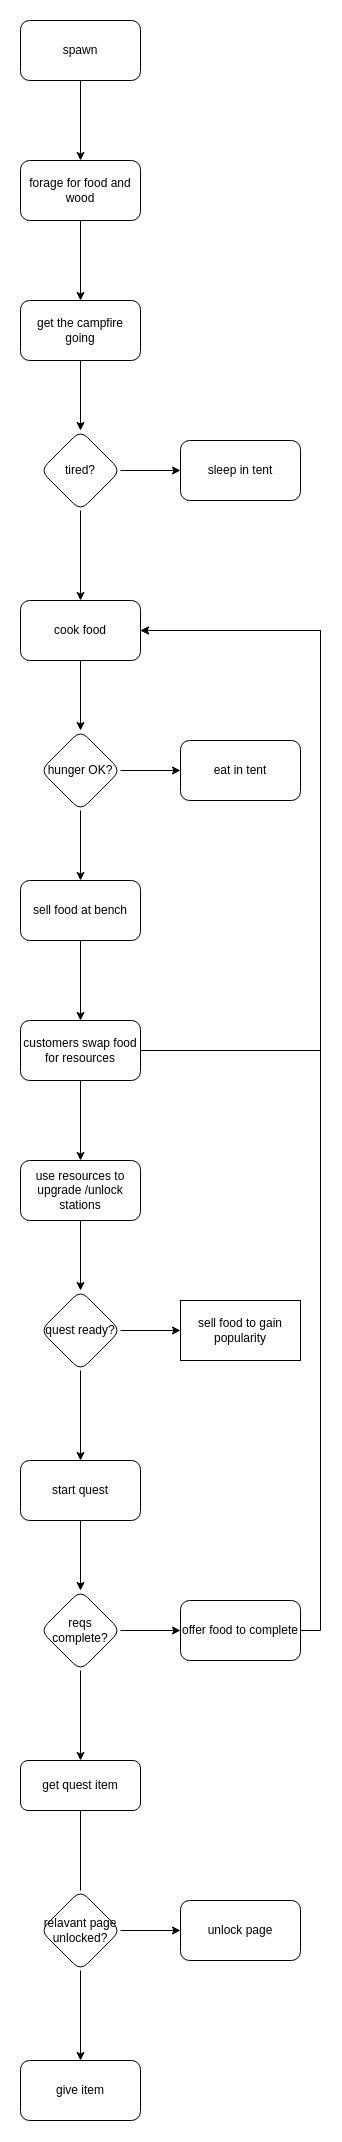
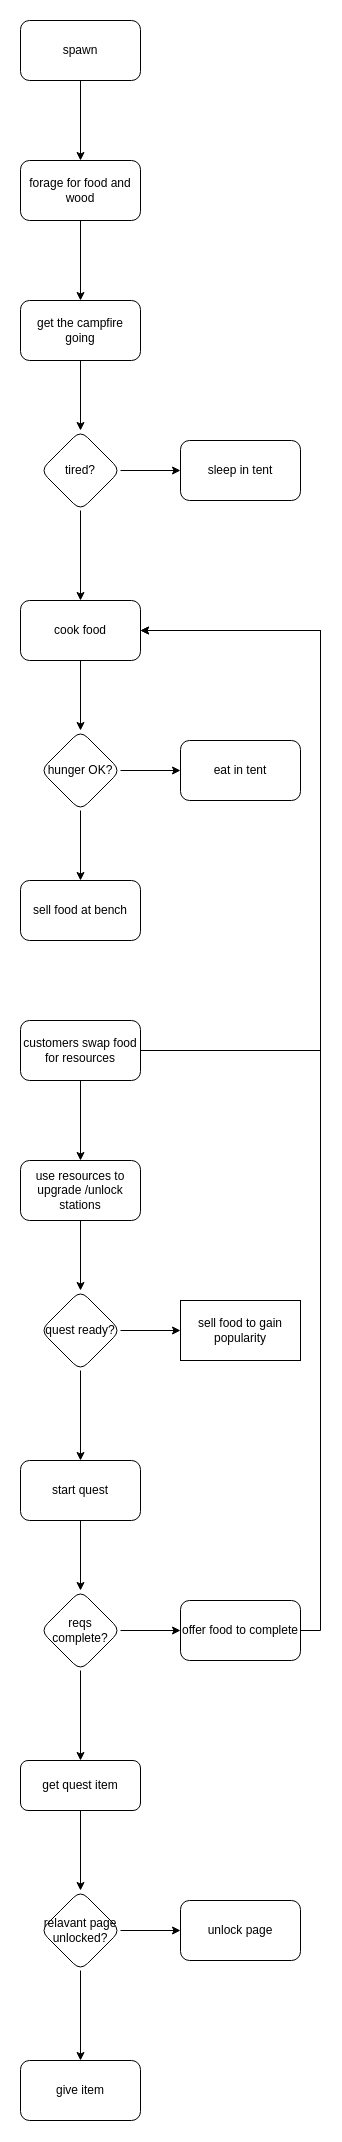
  <mxCell id="0" />
  <mxCell id="1" parent="0" />
  <mxCell id="2" value="" style="edgeStyle=orthogonalEdgeStyle;rounded=0;orthogonalLoop=1;jettySize=auto;html=1;" edge="1" parent="1" source="3" target="5"><mxGeometry relative="1" as="geometry" /></mxCell>
  <mxCell id="3" value="spawn" style="rounded=1;whiteSpace=wrap;html=1;" vertex="1" parent="1"><mxGeometry x="20" y="20" width="120" height="60" as="geometry" /></mxCell>
  <mxCell id="4" value="" style="edgeStyle=orthogonalEdgeStyle;rounded=0;orthogonalLoop=1;jettySize=auto;html=1;" edge="1" parent="1" source="5" target="7"><mxGeometry relative="1" as="geometry" /></mxCell>
  <mxCell id="5" value="forage for food and wood" style="whiteSpace=wrap;html=1;rounded=1;" vertex="1" parent="1"><mxGeometry x="20" y="160" width="120" height="60" as="geometry" /></mxCell>
  <mxCell id="6" value="" style="edgeStyle=orthogonalEdgeStyle;rounded=0;orthogonalLoop=1;jettySize=auto;html=1;" edge="1" parent="1" source="7" target="10"><mxGeometry relative="1" as="geometry" /></mxCell>
  <mxCell id="7" value="get the campfire going" style="whiteSpace=wrap;html=1;rounded=1;" vertex="1" parent="1"><mxGeometry x="20" y="300" width="120" height="60" as="geometry" /></mxCell>
  <mxCell id="8" value="" style="edgeStyle=orthogonalEdgeStyle;rounded=0;orthogonalLoop=1;jettySize=auto;html=1;" edge="1" parent="1" source="10" target="11"><mxGeometry relative="1" as="geometry" /></mxCell>
  <mxCell id="9" value="" style="edgeStyle=orthogonalEdgeStyle;rounded=0;orthogonalLoop=1;jettySize=auto;html=1;" edge="1" parent="1" source="10" target="13"><mxGeometry relative="1" as="geometry" /></mxCell>
  <mxCell id="10" value="tired?" style="rhombus;whiteSpace=wrap;html=1;rounded=1;" vertex="1" parent="1"><mxGeometry x="40" y="430" width="80" height="80" as="geometry" /></mxCell>
  <mxCell id="11" value="sleep in tent" style="whiteSpace=wrap;html=1;rounded=1;" vertex="1" parent="1"><mxGeometry x="180" y="440" width="120" height="60" as="geometry" /></mxCell>
  <mxCell id="12" value="" style="edgeStyle=orthogonalEdgeStyle;rounded=0;orthogonalLoop=1;jettySize=auto;html=1;" edge="1" parent="1" source="13" target="16"><mxGeometry relative="1" as="geometry" /></mxCell>
  <mxCell id="13" value="cook food" style="whiteSpace=wrap;html=1;rounded=1;" vertex="1" parent="1"><mxGeometry x="20" y="600" width="120" height="60" as="geometry" /></mxCell>
  <mxCell id="14" value="" style="edgeStyle=orthogonalEdgeStyle;rounded=0;orthogonalLoop=1;jettySize=auto;html=1;" edge="1" parent="1" source="16" target="18"><mxGeometry relative="1" as="geometry" /></mxCell>
  <mxCell id="15" value="" style="edgeStyle=orthogonalEdgeStyle;rounded=0;orthogonalLoop=1;jettySize=auto;html=1;" edge="1" parent="1" source="16" target="24"><mxGeometry relative="1" as="geometry" /></mxCell>
  <mxCell id="16" value="hunger OK?" style="rhombus;whiteSpace=wrap;html=1;rounded=1;" vertex="1" parent="1"><mxGeometry x="40" y="730" width="80" height="80" as="geometry" /></mxCell>
- <mxCell id="17" value="" style="edgeStyle=orthogonalEdgeStyle;rounded=0;orthogonalLoop=1;jettySize=auto;html=1;" edge="1" parent="1" source="18" target="21"><mxGeometry relative="1" as="geometry" /></mxCell>
  <mxCell id="18" value="sell food at bench" style="whiteSpace=wrap;html=1;rounded=1;" vertex="1" parent="1"><mxGeometry x="20" y="880" width="120" height="60" as="geometry" /></mxCell>
  <mxCell id="19" value="" style="edgeStyle=orthogonalEdgeStyle;rounded=0;orthogonalLoop=1;jettySize=auto;html=1;" edge="1" parent="1" source="21" target="23"><mxGeometry relative="1" as="geometry" /></mxCell>
  <mxCell id="20" style="edgeStyle=orthogonalEdgeStyle;rounded=0;orthogonalLoop=1;jettySize=auto;html=1;exitX=1;exitY=0.5;exitDx=0;exitDy=0;entryX=1;entryY=0.5;entryDx=0;entryDy=0;" edge="1" parent="1" source="21" target="13"><mxGeometry relative="1" as="geometry"><Array as="points"><mxPoint x="320" y="1050" /><mxPoint x="320" y="630" /></Array></mxGeometry></mxCell>
  <mxCell id="21" value="customers swap food for resources" style="whiteSpace=wrap;html=1;rounded=1;" vertex="1" parent="1"><mxGeometry x="20" y="1020" width="120" height="60" as="geometry" /></mxCell>
  <mxCell id="22" value="" style="edgeStyle=orthogonalEdgeStyle;rounded=0;orthogonalLoop=1;jettySize=auto;html=1;" edge="1" parent="1" source="23" target="27"><mxGeometry relative="1" as="geometry" /></mxCell>
  <mxCell id="23" value="use resources to upgrade /unlock stations" style="whiteSpace=wrap;html=1;rounded=1;" vertex="1" parent="1"><mxGeometry x="20" y="1160" width="120" height="60" as="geometry" /></mxCell>
  <mxCell id="24" value="eat in tent" style="whiteSpace=wrap;html=1;rounded=1;" vertex="1" parent="1"><mxGeometry x="180" y="740" width="120" height="60" as="geometry" /></mxCell>
  <mxCell id="25" value="" style="edgeStyle=orthogonalEdgeStyle;rounded=0;orthogonalLoop=1;jettySize=auto;html=1;" edge="1" parent="1" source="27" target="28"><mxGeometry relative="1" as="geometry" /></mxCell>
  <mxCell id="26" value="" style="edgeStyle=orthogonalEdgeStyle;rounded=0;orthogonalLoop=1;jettySize=auto;html=1;" edge="1" parent="1" source="27" target="30"><mxGeometry relative="1" as="geometry" /></mxCell>
  <mxCell id="27" value="quest ready?" style="rhombus;whiteSpace=wrap;html=1;rounded=1;" vertex="1" parent="1"><mxGeometry x="40" y="1290" width="80" height="80" as="geometry" /></mxCell>
  <mxCell id="28" value="sell food to gain popularity" style="whiteSpace=wrap;html=1;rounded=0;" vertex="1" parent="1"><mxGeometry x="180" y="1300" width="120" height="60" as="geometry" /></mxCell>
  <mxCell id="29" value="" style="edgeStyle=orthogonalEdgeStyle;rounded=0;orthogonalLoop=1;jettySize=auto;html=1;" edge="1" parent="1" source="30" target="33"><mxGeometry relative="1" as="geometry" /></mxCell>
  <mxCell id="30" value="start quest" style="whiteSpace=wrap;html=1;rounded=1;" vertex="1" parent="1"><mxGeometry x="20" y="1460" width="120" height="60" as="geometry" /></mxCell>
  <mxCell id="31" value="" style="edgeStyle=orthogonalEdgeStyle;rounded=0;orthogonalLoop=1;jettySize=auto;html=1;" edge="1" parent="1" source="33" target="35"><mxGeometry relative="1" as="geometry" /></mxCell>
  <mxCell id="32" value="" style="edgeStyle=orthogonalEdgeStyle;rounded=0;orthogonalLoop=1;jettySize=auto;html=1;" edge="1" parent="1" source="33" target="37"><mxGeometry relative="1" as="geometry" /></mxCell>
  <mxCell id="33" value="reqs complete?" style="rhombus;whiteSpace=wrap;html=1;rounded=1;" vertex="1" parent="1"><mxGeometry x="40" y="1590" width="80" height="80" as="geometry" /></mxCell>
  <mxCell id="34" style="edgeStyle=orthogonalEdgeStyle;rounded=0;orthogonalLoop=1;jettySize=auto;html=1;entryX=1;entryY=0.5;entryDx=0;entryDy=0;" edge="1" parent="1" source="35" target="13"><mxGeometry relative="1" as="geometry"><Array as="points"><mxPoint x="320" y="1630" /><mxPoint x="320" y="630" /></Array></mxGeometry></mxCell>
  <mxCell id="35" value="offer food to complete" style="whiteSpace=wrap;html=1;rounded=1;" vertex="1" parent="1"><mxGeometry x="180" y="1600" width="120" height="60" as="geometry" /></mxCell>
- <mxCell id="36" value="" style="edgeStyle=orthogonalEdgeStyle;rounded=0;orthogonalLoop=1;jettySize=auto;html=1;endArrow=none;" edge="1" parent="1" source="37" target="40"><mxGeometry relative="1" as="geometry" /></mxCell>
+ <mxCell id="36" value="" style="edgeStyle=orthogonalEdgeStyle;rounded=0;orthogonalLoop=1;jettySize=auto;html=1;" edge="1" parent="1" source="37" target="40"><mxGeometry relative="1" as="geometry" /></mxCell>
  <mxCell id="37" value="get quest item" style="whiteSpace=wrap;html=1;rounded=1;" vertex="1" parent="1"><mxGeometry x="20" y="1760" width="120" height="50" as="geometry" /></mxCell>
  <mxCell id="38" value="" style="edgeStyle=orthogonalEdgeStyle;rounded=0;orthogonalLoop=1;jettySize=auto;html=1;" edge="1" parent="1" source="40" target="41"><mxGeometry relative="1" as="geometry" /></mxCell>
  <mxCell id="39" value="" style="edgeStyle=orthogonalEdgeStyle;rounded=0;orthogonalLoop=1;jettySize=auto;html=1;" edge="1" parent="1" source="40" target="42"><mxGeometry relative="1" as="geometry" /></mxCell>
  <mxCell id="40" value="relavant page unlocked?" style="rhombus;whiteSpace=wrap;html=1;rounded=1;" vertex="1" parent="1"><mxGeometry x="40" y="1890" width="80" height="80" as="geometry" /></mxCell>
  <mxCell id="41" value="unlock page" style="whiteSpace=wrap;html=1;rounded=1;" vertex="1" parent="1"><mxGeometry x="180" y="1900" width="120" height="60" as="geometry" /></mxCell>
  <mxCell id="42" value="give item" style="whiteSpace=wrap;html=1;rounded=1;" vertex="1" parent="1"><mxGeometry x="20" y="2060" width="120" height="60" as="geometry" /></mxCell>
